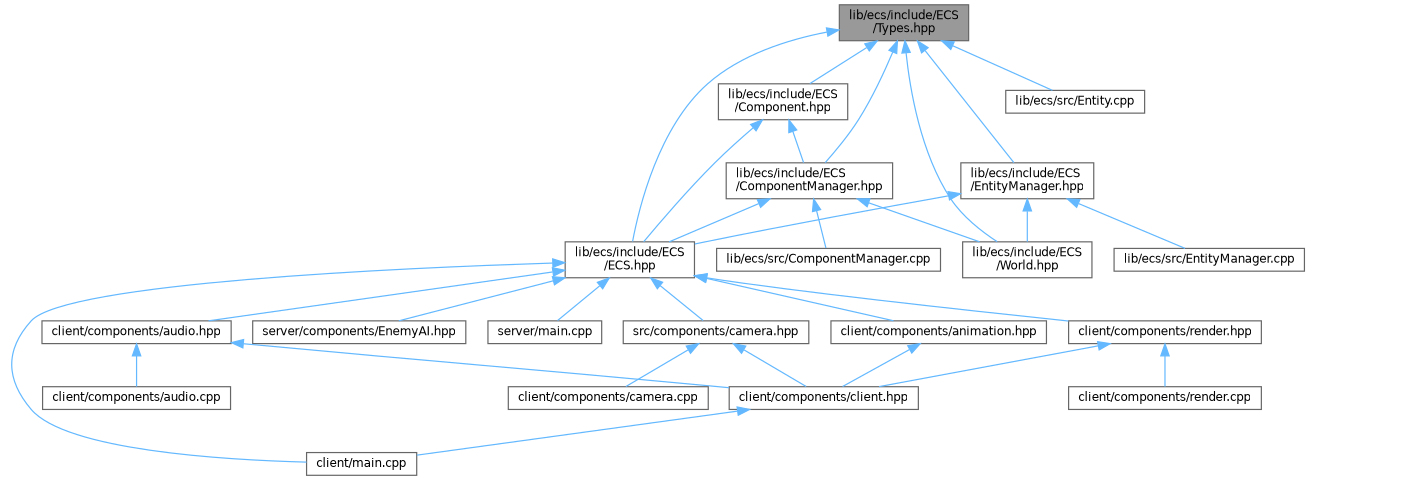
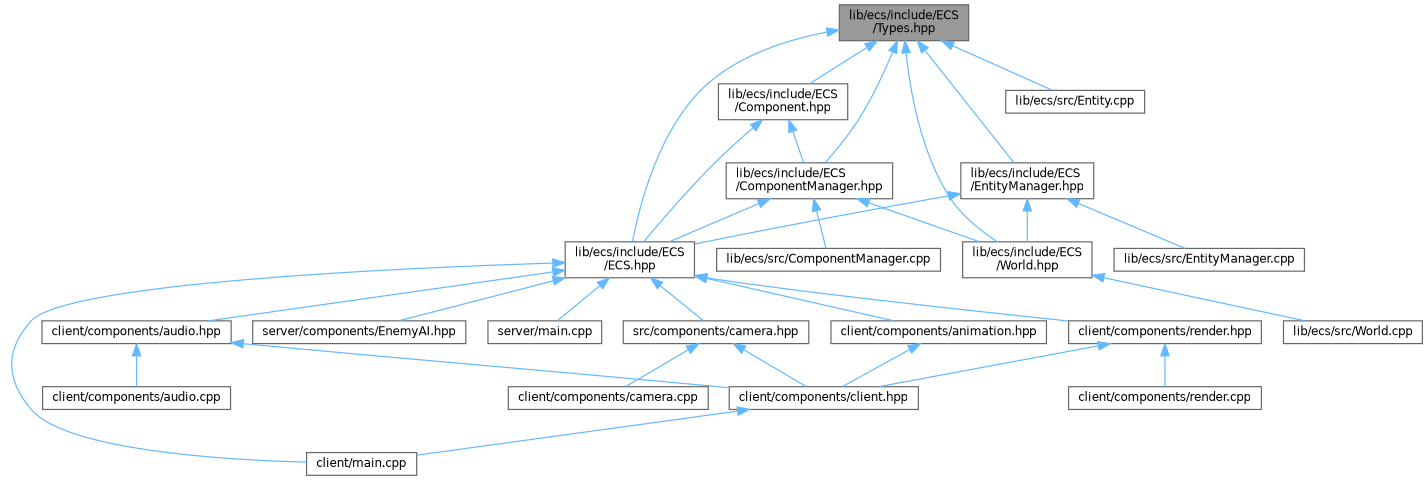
  digraph {
    node [color=grey40 fillcolor=white fontname=Helvetica fontsize=10 shape=box style=filled]
    edge [color=steelblue1 dir=back fontname=Helvetica fontsize=10 labelfontname=Helvetica labelfontsize=10 style=solid]
    n1 [color=gray40 fillcolor=grey60 fontcolor=black height=0.2 label="lib/ecs/include/ECS\l/Types.hpp" width=0.4]
    n2 [height=0.2 label="lib/ecs/include/ECS\l/Component.hpp" width=0.4]
    n3 [height=0.2 label="lib/ecs/include/ECS\l/ComponentManager.hpp" width=0.4]
    n4 [height=0.2 label="lib/ecs/include/ECS\l/ECS.hpp" width=0.4]
    n5 [height=0.2 label="lib/ecs/include/ECS\l/World.hpp" width=0.4]
    n6 [height=0.2 label="lib/ecs/include/ECS\l/EntityManager.hpp" width=0.4]
    n7 [height=0.2 label="lib/ecs/src/Entity.cpp" width=0.4]
    n8 [height=0.2 label="lib/ecs/src/ComponentManager.cpp" width=0.4]
    n9 [height=0.2 label="client/components/animation.hpp" width=0.4]
    n10 [height=0.2 label="client/main.cpp" width=0.4]
    n11 [height=0.2 label="client/components/audio.hpp" width=0.4]
    n12 [height=0.2 label="src/components/camera.hpp" width=0.4]
    n13 [height=0.2 label="client/components/render.hpp" width=0.4]
    n14 [height=0.2 label="server/components/EnemyAI.hpp" width=0.4]
    n15 [height=0.2 label="server/main.cpp" width=0.4]
+   n16 [height=0.2 label="lib/ecs/src/World.cpp" width=0.4]
    n17 [height=0.2 label="lib/ecs/src/EntityManager.cpp" width=0.4]
    n18 [height=0.2 label="client/components/client.hpp" width=0.4]
    n19 [height=0.2 label="client/components/audio.cpp" width=0.4]
    n20 [height=0.2 label="client/components/camera.cpp" width=0.4]
    n21 [height=0.2 label="client/components/render.cpp" width=0.4]
    n1 -> n2
    n1 -> n3
    n1 -> n4
    n1 -> n5
    n1 -> n6
    n1 -> n7
    n2 -> n3
    n2 -> n4
    n3 -> n4
    n3 -> n5
    n3 -> n8
    n4 -> n9
    n4 -> n10
    n4 -> n11
    n4 -> n12
    n4 -> n13
    n4 -> n14
    n4 -> n15
+   n5 -> n16
    n6 -> n4
    n6 -> n5
    n6 -> n17
    n9 -> n18
    n11 -> n18
    n11 -> n19
    n12 -> n18
    n12 -> n20
    n13 -> n18
    n13 -> n21
    n18 -> n10
  }
